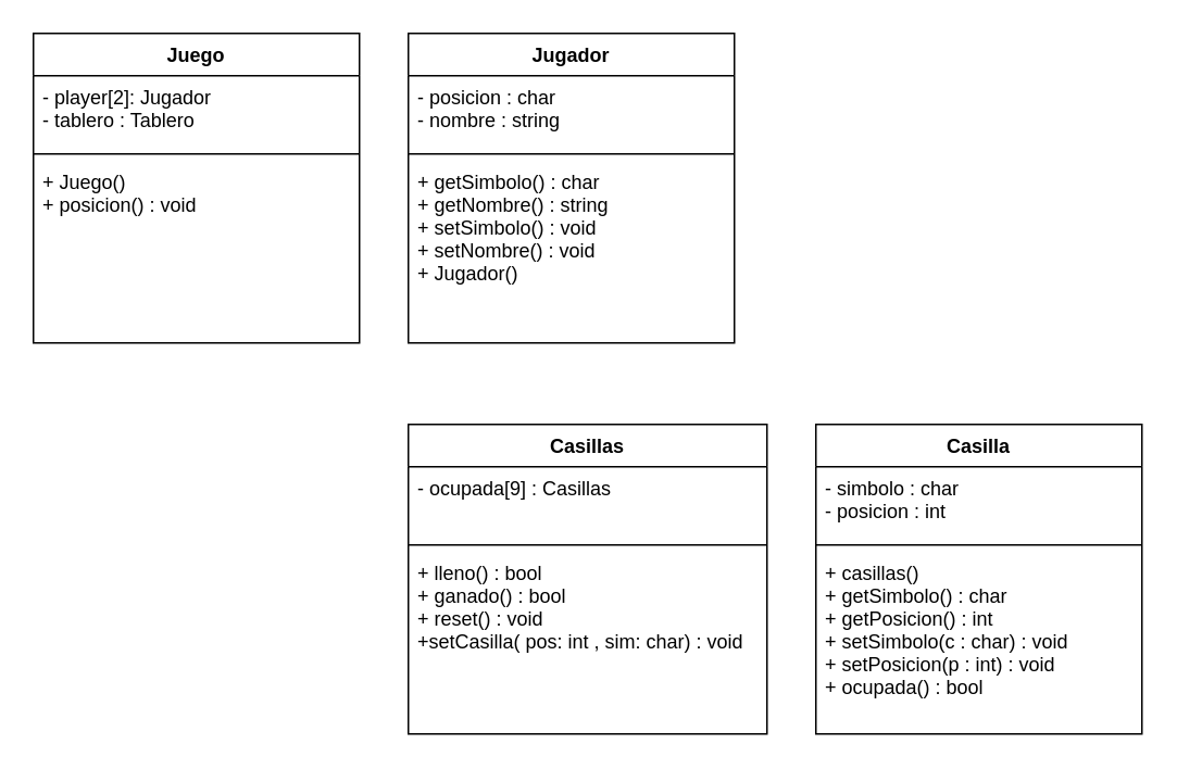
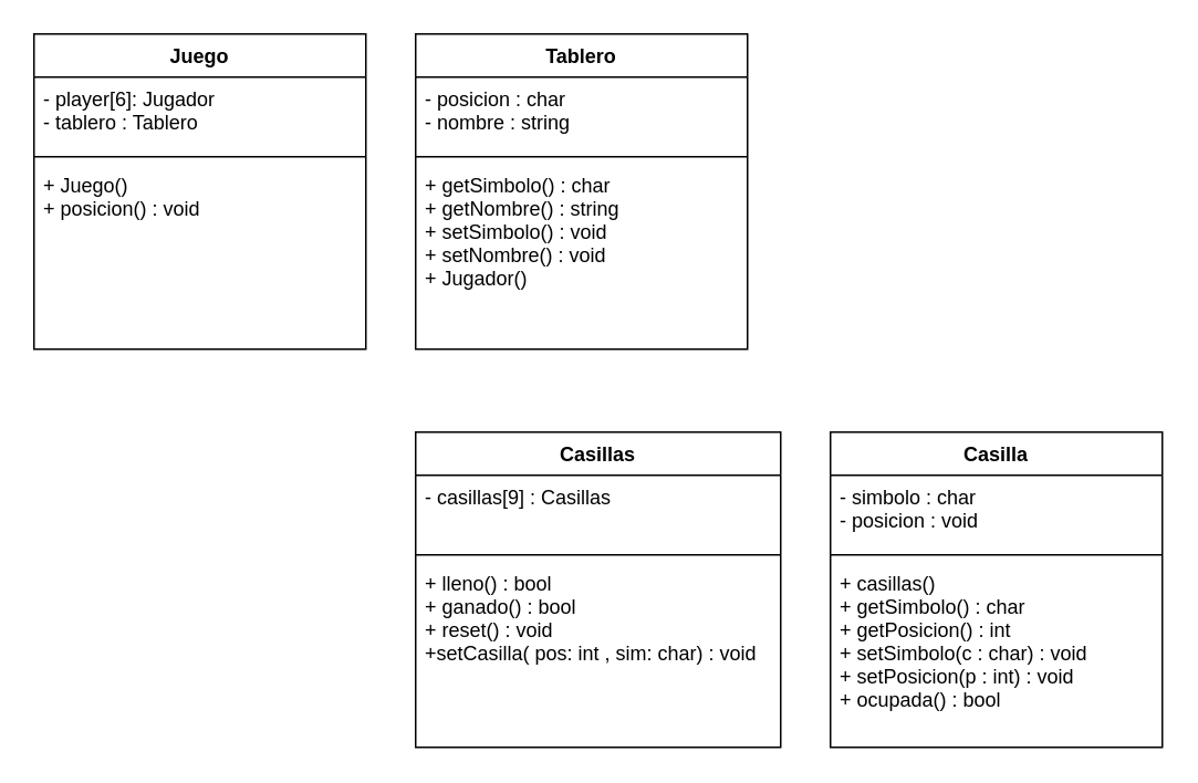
  <mxCell id="0" />
  <mxCell id="1" parent="0" />
  <mxCell id="2" value="Casilla" style="swimlane;fontStyle=1;align=center;verticalAlign=top;childLayout=stackLayout;horizontal=1;startSize=26;horizontalStack=0;resizeParent=1;resizeParentMax=0;resizeLast=0;collapsible=1;marginBottom=0;" parent="1" vertex="1"><mxGeometry x="500" y="260" width="200" height="190" as="geometry" /></mxCell>
- <mxCell id="3" value="- simbolo : char&#10;- posicion : int" style="text;strokeColor=none;fillColor=none;align=left;verticalAlign=top;spacingLeft=4;spacingRight=4;overflow=hidden;rotatable=0;points=[[0,0.5],[1,0.5]];portConstraint=eastwest;" parent="2" vertex="1"><mxGeometry y="26" width="200" height="44" as="geometry" /></mxCell>
+ <mxCell id="3" value="- simbolo : char&#10;- posicion : void" style="text;strokeColor=none;fillColor=none;align=left;verticalAlign=top;spacingLeft=4;spacingRight=4;overflow=hidden;rotatable=0;points=[[0,0.5],[1,0.5]];portConstraint=eastwest;" parent="2" vertex="1"><mxGeometry y="26" width="200" height="44" as="geometry" /></mxCell>
  <mxCell id="4" value="" style="line;strokeWidth=1;fillColor=none;align=left;verticalAlign=middle;spacingTop=-1;spacingLeft=3;spacingRight=3;rotatable=0;labelPosition=right;points=[];portConstraint=eastwest;" parent="2" vertex="1"><mxGeometry y="70" width="200" height="8" as="geometry" /></mxCell>
  <mxCell id="5" value="+ casillas()&#10;+ getSimbolo() : char&#10;+ getPosicion() : int&#10;+ setSimbolo(c : char) : void&#10;+ setPosicion(p : int) : void&#10;+ ocupada() : bool" style="text;strokeColor=none;fillColor=none;align=left;verticalAlign=top;spacingLeft=4;spacingRight=4;overflow=hidden;rotatable=0;points=[[0,0.5],[1,0.5]];portConstraint=eastwest;" parent="2" vertex="1"><mxGeometry y="78" width="200" height="112" as="geometry" /></mxCell>
  <mxCell id="6" value="Casillas" style="swimlane;fontStyle=1;align=center;verticalAlign=top;childLayout=stackLayout;horizontal=1;startSize=26;horizontalStack=0;resizeParent=1;resizeParentMax=0;resizeLast=0;collapsible=1;marginBottom=0;" parent="1" vertex="1"><mxGeometry x="250" y="260" width="220" height="190" as="geometry" /></mxCell>
- <mxCell id="7" value="- ocupada[9] : Casillas" style="text;strokeColor=none;fillColor=none;align=left;verticalAlign=top;spacingLeft=4;spacingRight=4;overflow=hidden;rotatable=0;points=[[0,0.5],[1,0.5]];portConstraint=eastwest;" parent="6" vertex="1"><mxGeometry y="26" width="220" height="44" as="geometry" /></mxCell>
+ <mxCell id="7" value="- casillas[9] : Casillas" style="text;strokeColor=none;fillColor=none;align=left;verticalAlign=top;spacingLeft=4;spacingRight=4;overflow=hidden;rotatable=0;points=[[0,0.5],[1,0.5]];portConstraint=eastwest;" parent="6" vertex="1"><mxGeometry y="26" width="220" height="44" as="geometry" /></mxCell>
  <mxCell id="8" value="" style="line;strokeWidth=1;fillColor=none;align=left;verticalAlign=middle;spacingTop=-1;spacingLeft=3;spacingRight=3;rotatable=0;labelPosition=right;points=[];portConstraint=eastwest;" parent="6" vertex="1"><mxGeometry y="70" width="220" height="8" as="geometry" /></mxCell>
  <mxCell id="9" value="+ lleno() : bool&#10;+ ganado() : bool&#10;+ reset() : void&#10;+setCasilla( pos: int , sim: char) : void" style="text;strokeColor=none;fillColor=none;align=left;verticalAlign=top;spacingLeft=4;spacingRight=4;overflow=hidden;rotatable=0;points=[[0,0.5],[1,0.5]];portConstraint=eastwest;" parent="6" vertex="1"><mxGeometry y="78" width="220" height="112" as="geometry" /></mxCell>
- <mxCell id="10" value="Jugador" style="swimlane;fontStyle=1;align=center;verticalAlign=top;childLayout=stackLayout;horizontal=1;startSize=26;horizontalStack=0;resizeParent=1;resizeParentMax=0;resizeLast=0;collapsible=1;marginBottom=0;" vertex="1" parent="1"><mxGeometry x="250" y="20" width="200" height="190" as="geometry" /></mxCell>
+ <mxCell id="10" value="Tablero" style="swimlane;fontStyle=1;align=center;verticalAlign=top;childLayout=stackLayout;horizontal=1;startSize=26;horizontalStack=0;resizeParent=1;resizeParentMax=0;resizeLast=0;collapsible=1;marginBottom=0;" vertex="1" parent="1"><mxGeometry x="250" y="20" width="200" height="190" as="geometry" /></mxCell>
  <mxCell id="11" value="- posicion : char&#10;- nombre : string" style="text;strokeColor=none;fillColor=none;align=left;verticalAlign=top;spacingLeft=4;spacingRight=4;overflow=hidden;rotatable=0;points=[[0,0.5],[1,0.5]];portConstraint=eastwest;" vertex="1" parent="10"><mxGeometry y="26" width="200" height="44" as="geometry" /></mxCell>
  <mxCell id="12" value="" style="line;strokeWidth=1;fillColor=none;align=left;verticalAlign=middle;spacingTop=-1;spacingLeft=3;spacingRight=3;rotatable=0;labelPosition=right;points=[];portConstraint=eastwest;" vertex="1" parent="10"><mxGeometry y="70" width="200" height="8" as="geometry" /></mxCell>
  <mxCell id="13" value="+ getSimbolo() : char &#10;+ getNombre() : string&#10;+ setSimbolo() : void&#10;+ setNombre() : void&#10;+ Jugador() " style="text;strokeColor=none;fillColor=none;align=left;verticalAlign=top;spacingLeft=4;spacingRight=4;overflow=hidden;rotatable=0;points=[[0,0.5],[1,0.5]];portConstraint=eastwest;" vertex="1" parent="10"><mxGeometry y="78" width="200" height="112" as="geometry" /></mxCell>
  <mxCell id="14" value="Juego" style="swimlane;fontStyle=1;align=center;verticalAlign=top;childLayout=stackLayout;horizontal=1;startSize=26;horizontalStack=0;resizeParent=1;resizeParentMax=0;resizeLast=0;collapsible=1;marginBottom=0;" vertex="1" parent="1"><mxGeometry x="20" y="20" width="200" height="190" as="geometry" /></mxCell>
- <mxCell id="15" value="- player[2]: Jugador&#10;- tablero : Tablero" style="text;strokeColor=none;fillColor=none;align=left;verticalAlign=top;spacingLeft=4;spacingRight=4;overflow=hidden;rotatable=0;points=[[0,0.5],[1,0.5]];portConstraint=eastwest;" vertex="1" parent="14"><mxGeometry y="26" width="200" height="44" as="geometry" /></mxCell>
+ <mxCell id="15" value="- player[6]: Jugador&#10;- tablero : Tablero" style="text;strokeColor=none;fillColor=none;align=left;verticalAlign=top;spacingLeft=4;spacingRight=4;overflow=hidden;rotatable=0;points=[[0,0.5],[1,0.5]];portConstraint=eastwest;" vertex="1" parent="14"><mxGeometry y="26" width="200" height="44" as="geometry" /></mxCell>
  <mxCell id="16" value="" style="line;strokeWidth=1;fillColor=none;align=left;verticalAlign=middle;spacingTop=-1;spacingLeft=3;spacingRight=3;rotatable=0;labelPosition=right;points=[];portConstraint=eastwest;" vertex="1" parent="14"><mxGeometry y="70" width="200" height="8" as="geometry" /></mxCell>
  <mxCell id="17" value="+ Juego()&#10;+ posicion() : void " style="text;strokeColor=none;fillColor=none;align=left;verticalAlign=top;spacingLeft=4;spacingRight=4;overflow=hidden;rotatable=0;points=[[0,0.5],[1,0.5]];portConstraint=eastwest;" vertex="1" parent="14"><mxGeometry y="78" width="200" height="112" as="geometry" /></mxCell>
